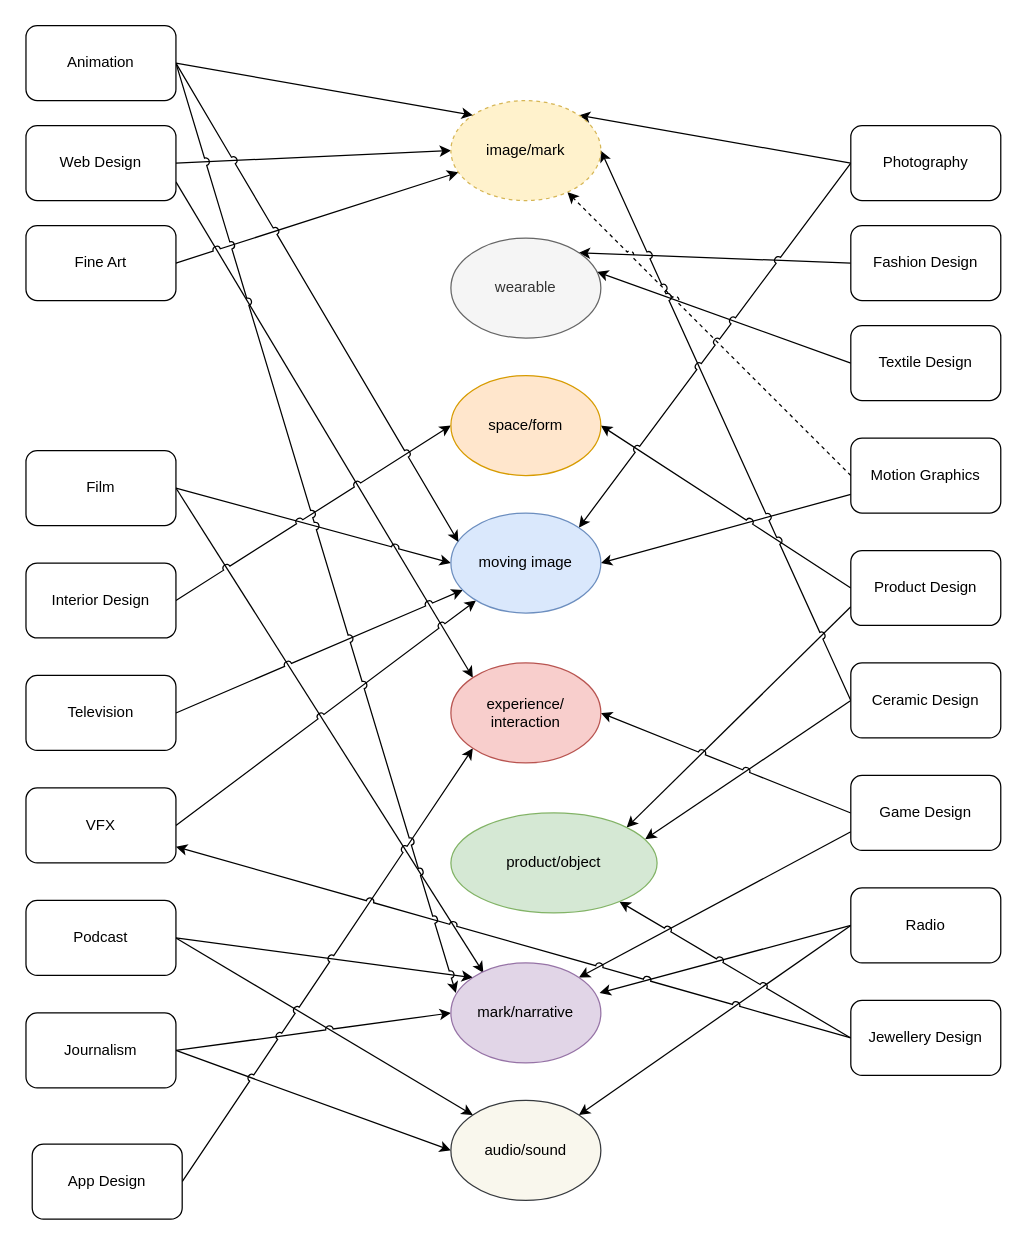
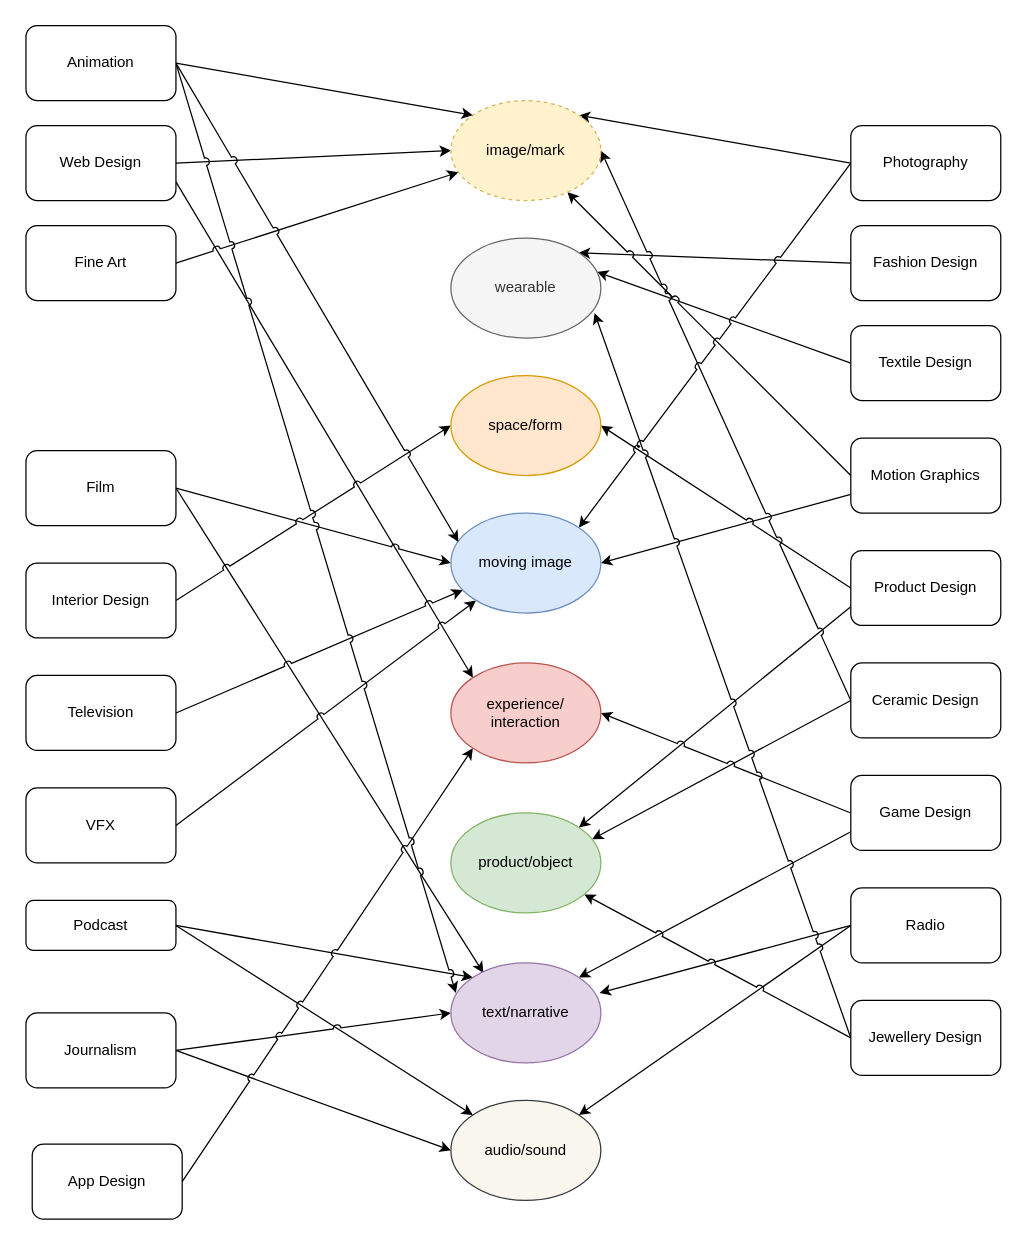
  <mxCell id="0" />
  <mxCell id="1" parent="0" />
  <mxCell id="2" style="rounded=0;orthogonalLoop=1;jettySize=auto;html=1;exitX=1;exitY=0.5;exitDx=0;exitDy=0;entryX=0;entryY=0.5;entryDx=0;entryDy=0;fontSize=12;jumpStyle=arc;" edge="1" parent="1" source="4" target="49"><mxGeometry relative="1" as="geometry" /></mxCell>
  <mxCell id="3" style="edgeStyle=none;rounded=0;orthogonalLoop=1;jettySize=auto;html=1;exitX=1;exitY=0.75;exitDx=0;exitDy=0;entryX=0;entryY=0;entryDx=0;entryDy=0;fontSize=12;jumpStyle=arc;" edge="1" parent="1" source="4" target="53"><mxGeometry relative="1" as="geometry" /></mxCell>
  <mxCell id="4" value="Web Design" style="rounded=1;whiteSpace=wrap;html=1;" vertex="1" parent="1"><mxGeometry x="20" y="100" width="120" height="60" as="geometry" /></mxCell>
  <mxCell id="5" style="edgeStyle=none;rounded=0;orthogonalLoop=1;jettySize=auto;html=1;exitX=1;exitY=0.5;exitDx=0;exitDy=0;fontSize=12;jumpStyle=arc;" edge="1" parent="1" source="6" target="49"><mxGeometry relative="1" as="geometry" /></mxCell>
  <mxCell id="6" value="Fine Art" style="rounded=1;whiteSpace=wrap;html=1;" vertex="1" parent="1"><mxGeometry x="20" y="180" width="120" height="60" as="geometry" /></mxCell>
  <mxCell id="7" style="edgeStyle=none;rounded=0;jumpStyle=arc;orthogonalLoop=1;jettySize=auto;html=1;exitX=1;exitY=0.5;exitDx=0;exitDy=0;entryX=0;entryY=0.5;entryDx=0;entryDy=0;fontSize=12;" edge="1" parent="1" source="9" target="52"><mxGeometry relative="1" as="geometry" /></mxCell>
  <mxCell id="8" style="edgeStyle=none;rounded=0;jumpStyle=arc;orthogonalLoop=1;jettySize=auto;html=1;exitX=1;exitY=0.5;exitDx=0;exitDy=0;entryX=0.217;entryY=0.1;entryDx=0;entryDy=0;entryPerimeter=0;fontSize=12;" edge="1" parent="1" source="9" target="55"><mxGeometry relative="1" as="geometry" /></mxCell>
  <mxCell id="9" value="Film" style="rounded=1;whiteSpace=wrap;html=1;" vertex="1" parent="1"><mxGeometry x="20" y="360" width="120" height="60" as="geometry" /></mxCell>
  <mxCell id="10" style="edgeStyle=none;rounded=0;jumpStyle=arc;orthogonalLoop=1;jettySize=auto;html=1;exitX=1;exitY=0.5;exitDx=0;exitDy=0;entryX=0;entryY=0.5;entryDx=0;entryDy=0;fontSize=12;" edge="1" parent="1" source="11" target="51"><mxGeometry relative="1" as="geometry" /></mxCell>
  <mxCell id="11" value="Interior Design" style="rounded=1;whiteSpace=wrap;html=1;" vertex="1" parent="1"><mxGeometry x="20" y="450" width="120" height="60" as="geometry" /></mxCell>
  <mxCell id="12" style="edgeStyle=none;rounded=0;jumpStyle=arc;orthogonalLoop=1;jettySize=auto;html=1;exitX=1;exitY=0.5;exitDx=0;exitDy=0;fontSize=12;" edge="1" parent="1" source="13" target="52"><mxGeometry relative="1" as="geometry" /></mxCell>
  <mxCell id="13" value="Television" style="rounded=1;whiteSpace=wrap;html=1;" vertex="1" parent="1"><mxGeometry x="20" y="540" width="120" height="60" as="geometry" /></mxCell>
  <mxCell id="14" style="edgeStyle=none;rounded=0;jumpStyle=arc;orthogonalLoop=1;jettySize=auto;html=1;exitX=1;exitY=0.5;exitDx=0;exitDy=0;fontSize=12;" edge="1" parent="1" source="15" target="52"><mxGeometry relative="1" as="geometry" /></mxCell>
  <mxCell id="15" value="VFX" style="rounded=1;whiteSpace=wrap;html=1;" vertex="1" parent="1"><mxGeometry x="20" y="630" width="120" height="60" as="geometry" /></mxCell>
  <mxCell id="16" style="edgeStyle=none;rounded=0;jumpStyle=arc;orthogonalLoop=1;jettySize=auto;html=1;exitX=1;exitY=0.5;exitDx=0;exitDy=0;entryX=0;entryY=0;entryDx=0;entryDy=0;fontSize=12;" edge="1" parent="1" source="18" target="56"><mxGeometry relative="1" as="geometry" /></mxCell>
  <mxCell id="17" style="edgeStyle=none;rounded=0;jumpStyle=arc;orthogonalLoop=1;jettySize=auto;html=1;exitX=1;exitY=0.5;exitDx=0;exitDy=0;entryX=0;entryY=0;entryDx=0;entryDy=0;fontSize=12;" edge="1" parent="1" source="18" target="55"><mxGeometry relative="1" as="geometry" /></mxCell>
- <mxCell id="18" value="Podcast" style="rounded=1;whiteSpace=wrap;html=1;" vertex="1" parent="1"><mxGeometry x="20" y="720" width="120" height="60" as="geometry" /></mxCell>
+ <mxCell id="18" value="Podcast" style="rounded=1;whiteSpace=wrap;html=1;" vertex="1" parent="1"><mxGeometry x="20" y="720" width="120" height="40" as="geometry" /></mxCell>
  <mxCell id="19" style="edgeStyle=none;rounded=0;jumpStyle=arc;orthogonalLoop=1;jettySize=auto;html=1;exitX=1;exitY=0.5;exitDx=0;exitDy=0;entryX=0;entryY=0.5;entryDx=0;entryDy=0;fontSize=12;" edge="1" parent="1" source="21" target="55"><mxGeometry relative="1" as="geometry" /></mxCell>
  <mxCell id="20" style="edgeStyle=none;rounded=0;jumpStyle=arc;orthogonalLoop=1;jettySize=auto;html=1;exitX=1;exitY=0.5;exitDx=0;exitDy=0;entryX=0;entryY=0.5;entryDx=0;entryDy=0;fontSize=12;" edge="1" parent="1" source="21" target="56"><mxGeometry relative="1" as="geometry" /></mxCell>
  <mxCell id="21" value="Journalism" style="rounded=1;whiteSpace=wrap;html=1;" vertex="1" parent="1"><mxGeometry x="20" y="810" width="120" height="60" as="geometry" /></mxCell>
  <mxCell id="22" style="edgeStyle=none;rounded=0;jumpStyle=arc;orthogonalLoop=1;jettySize=auto;html=1;exitX=1;exitY=0.5;exitDx=0;exitDy=0;entryX=0;entryY=1;entryDx=0;entryDy=0;fontSize=12;" edge="1" parent="1" source="23" target="53"><mxGeometry relative="1" as="geometry" /></mxCell>
  <mxCell id="23" value="App Design" style="rounded=1;whiteSpace=wrap;html=1;" vertex="1" parent="1"><mxGeometry x="25" y="915" width="120" height="60" as="geometry" /></mxCell>
  <mxCell id="24" style="edgeStyle=none;rounded=0;jumpStyle=arc;orthogonalLoop=1;jettySize=auto;html=1;exitX=0;exitY=0.5;exitDx=0;exitDy=0;entryX=1;entryY=0;entryDx=0;entryDy=0;fontSize=12;" edge="1" parent="1" source="25" target="50"><mxGeometry relative="1" as="geometry" /></mxCell>
  <mxCell id="25" value="Fashion Design" style="rounded=1;whiteSpace=wrap;html=1;fontSize=12;strokeWidth=1;" vertex="1" parent="1"><mxGeometry x="680" y="180" width="120" height="60" as="geometry" /></mxCell>
  <mxCell id="26" style="edgeStyle=none;rounded=0;jumpStyle=arc;orthogonalLoop=1;jettySize=auto;html=1;exitX=0;exitY=0.5;exitDx=0;exitDy=0;entryX=0.975;entryY=0.338;entryDx=0;entryDy=0;entryPerimeter=0;fontSize=12;" edge="1" parent="1" source="27" target="50"><mxGeometry relative="1" as="geometry" /></mxCell>
  <mxCell id="27" value="Textile Design" style="rounded=1;whiteSpace=wrap;html=1;fontSize=12;strokeWidth=1;" vertex="1" parent="1"><mxGeometry x="680" y="260" width="120" height="60" as="geometry" /></mxCell>
- <mxCell id="28" style="edgeStyle=none;rounded=0;jumpStyle=arc;orthogonalLoop=1;jettySize=auto;html=1;exitX=0;exitY=0.5;exitDx=0;exitDy=0;fontSize=12;dashed=1;" edge="1" parent="1" source="30" target="49"><mxGeometry relative="1" as="geometry" /></mxCell>
+ <mxCell id="28" style="edgeStyle=none;rounded=0;jumpStyle=arc;orthogonalLoop=1;jettySize=auto;html=1;exitX=0;exitY=0.5;exitDx=0;exitDy=0;fontSize=12;" edge="1" parent="1" source="30" target="49"><mxGeometry relative="1" as="geometry" /></mxCell>
  <mxCell id="29" style="edgeStyle=none;rounded=0;jumpStyle=arc;orthogonalLoop=1;jettySize=auto;html=1;exitX=0;exitY=0.75;exitDx=0;exitDy=0;fontSize=12;entryX=1;entryY=0.5;entryDx=0;entryDy=0;" edge="1" parent="1" source="30" target="52"><mxGeometry relative="1" as="geometry" /></mxCell>
  <mxCell id="30" value="Motion Graphics" style="rounded=1;whiteSpace=wrap;html=1;fontSize=12;strokeWidth=1;" vertex="1" parent="1"><mxGeometry x="680" y="350" width="120" height="60" as="geometry" /></mxCell>
  <mxCell id="31" style="edgeStyle=none;rounded=0;jumpStyle=arc;orthogonalLoop=1;jettySize=auto;html=1;exitX=0;exitY=0.5;exitDx=0;exitDy=0;entryX=1;entryY=0.5;entryDx=0;entryDy=0;fontSize=12;" edge="1" parent="1" source="33" target="51"><mxGeometry relative="1" as="geometry" /></mxCell>
  <mxCell id="32" style="edgeStyle=none;rounded=0;jumpStyle=arc;orthogonalLoop=1;jettySize=auto;html=1;exitX=0;exitY=0.75;exitDx=0;exitDy=0;entryX=1;entryY=0;entryDx=0;entryDy=0;fontSize=12;" edge="1" parent="1" source="33" target="54"><mxGeometry relative="1" as="geometry" /></mxCell>
  <mxCell id="33" value="Product Design" style="rounded=1;whiteSpace=wrap;html=1;fontSize=12;strokeWidth=1;" vertex="1" parent="1"><mxGeometry x="680" y="440" width="120" height="60" as="geometry" /></mxCell>
  <mxCell id="34" style="edgeStyle=none;rounded=0;jumpStyle=arc;orthogonalLoop=1;jettySize=auto;html=1;exitX=0;exitY=0.5;exitDx=0;exitDy=0;entryX=0.942;entryY=0.263;entryDx=0;entryDy=0;entryPerimeter=0;fontSize=12;" edge="1" parent="1" source="36" target="54"><mxGeometry relative="1" as="geometry" /></mxCell>
  <mxCell id="35" style="edgeStyle=none;rounded=0;jumpStyle=arc;orthogonalLoop=1;jettySize=auto;html=1;exitX=0;exitY=0.5;exitDx=0;exitDy=0;entryX=1;entryY=0.5;entryDx=0;entryDy=0;fontSize=12;" edge="1" parent="1" source="36" target="49"><mxGeometry relative="1" as="geometry" /></mxCell>
  <mxCell id="36" value="Ceramic Design" style="rounded=1;whiteSpace=wrap;html=1;fontSize=12;strokeWidth=1;" vertex="1" parent="1"><mxGeometry x="680" y="530" width="120" height="60" as="geometry" /></mxCell>
  <mxCell id="37" style="edgeStyle=none;rounded=0;jumpStyle=arc;orthogonalLoop=1;jettySize=auto;html=1;exitX=0;exitY=0.5;exitDx=0;exitDy=0;entryX=1;entryY=0.5;entryDx=0;entryDy=0;fontSize=12;" edge="1" parent="1" source="39" target="53"><mxGeometry relative="1" as="geometry" /></mxCell>
  <mxCell id="38" style="edgeStyle=none;rounded=0;jumpStyle=arc;orthogonalLoop=1;jettySize=auto;html=1;exitX=0;exitY=0.75;exitDx=0;exitDy=0;entryX=1;entryY=0;entryDx=0;entryDy=0;fontSize=12;" edge="1" parent="1" source="39" target="55"><mxGeometry relative="1" as="geometry" /></mxCell>
  <mxCell id="39" value="Game Design" style="rounded=1;whiteSpace=wrap;html=1;fontSize=12;strokeWidth=1;" vertex="1" parent="1"><mxGeometry x="680" y="620" width="120" height="60" as="geometry" /></mxCell>
  <mxCell id="40" style="edgeStyle=none;rounded=0;jumpStyle=arc;orthogonalLoop=1;jettySize=auto;html=1;exitX=0;exitY=0.5;exitDx=0;exitDy=0;entryX=1;entryY=0;entryDx=0;entryDy=0;fontSize=12;" edge="1" parent="1" source="42" target="56"><mxGeometry relative="1" as="geometry" /></mxCell>
  <mxCell id="41" style="edgeStyle=none;rounded=0;jumpStyle=arc;orthogonalLoop=1;jettySize=auto;html=1;exitX=0;exitY=0.5;exitDx=0;exitDy=0;entryX=0.992;entryY=0.3;entryDx=0;entryDy=0;entryPerimeter=0;fontSize=12;" edge="1" parent="1" source="42" target="55"><mxGeometry relative="1" as="geometry" /></mxCell>
  <mxCell id="42" value="Radio" style="rounded=1;whiteSpace=wrap;html=1;fontSize=12;strokeWidth=1;" vertex="1" parent="1"><mxGeometry x="680" y="710" width="120" height="60" as="geometry" /></mxCell>
- <mxCell id="43" style="edgeStyle=none;rounded=0;jumpStyle=arc;orthogonalLoop=1;jettySize=auto;html=1;exitX=0;exitY=0.5;exitDx=0;exitDy=0;fontSize=12;" edge="1" parent="1" source="45" target="15"><mxGeometry relative="1" as="geometry" /></mxCell>
+ <mxCell id="43" style="edgeStyle=none;rounded=0;jumpStyle=arc;orthogonalLoop=1;jettySize=auto;html=1;exitX=0;exitY=0.5;exitDx=0;exitDy=0;entryX=0.958;entryY=0.75;entryDx=0;entryDy=0;entryPerimeter=0;fontSize=12;" edge="1" parent="1" source="45" target="50"><mxGeometry relative="1" as="geometry" /></mxCell>
  <mxCell id="44" style="edgeStyle=none;rounded=0;jumpStyle=arc;orthogonalLoop=1;jettySize=auto;html=1;exitX=0;exitY=0.5;exitDx=0;exitDy=0;fontSize=12;" edge="1" parent="1" source="45" target="54"><mxGeometry relative="1" as="geometry" /></mxCell>
  <mxCell id="45" value="Jewellery Design" style="rounded=1;whiteSpace=wrap;html=1;fontSize=12;strokeWidth=1;" vertex="1" parent="1"><mxGeometry x="680" y="800" width="120" height="60" as="geometry" /></mxCell>
  <mxCell id="46" style="edgeStyle=none;rounded=0;jumpStyle=arc;orthogonalLoop=1;jettySize=auto;html=1;exitX=0;exitY=0.5;exitDx=0;exitDy=0;entryX=1;entryY=0;entryDx=0;entryDy=0;fontSize=12;" edge="1" parent="1" source="48" target="49"><mxGeometry relative="1" as="geometry" /></mxCell>
  <mxCell id="47" style="edgeStyle=none;rounded=0;jumpStyle=arc;orthogonalLoop=1;jettySize=auto;html=1;exitX=0;exitY=0.5;exitDx=0;exitDy=0;entryX=1;entryY=0;entryDx=0;entryDy=0;fontSize=12;" edge="1" parent="1" source="48" target="52"><mxGeometry relative="1" as="geometry" /></mxCell>
  <mxCell id="48" value="Photography" style="rounded=1;whiteSpace=wrap;html=1;fontSize=12;strokeWidth=1;" vertex="1" parent="1"><mxGeometry x="680" y="100" width="120" height="60" as="geometry" /></mxCell>
  <mxCell id="49" value="image/mark" style="ellipse;whiteSpace=wrap;html=1;rounded=1;fontSize=12;strokeWidth=1;fillColor=#fff2cc;strokeColor=#d6b656;dashed=1;" vertex="1" parent="1"><mxGeometry x="360" y="80" width="120" height="80" as="geometry" /></mxCell>
  <mxCell id="50" value="wearable" style="ellipse;whiteSpace=wrap;html=1;rounded=1;fontSize=12;strokeWidth=1;fillColor=#f5f5f5;fontColor=#333333;strokeColor=#666666;" vertex="1" parent="1"><mxGeometry x="360" y="190" width="120" height="80" as="geometry" /></mxCell>
  <mxCell id="51" value="space/form" style="ellipse;whiteSpace=wrap;html=1;rounded=1;fontSize=12;strokeWidth=1;fillColor=#ffe6cc;strokeColor=#d79b00;" vertex="1" parent="1"><mxGeometry x="360" y="300" width="120" height="80" as="geometry" /></mxCell>
  <mxCell id="52" value="moving image" style="ellipse;whiteSpace=wrap;html=1;rounded=1;fontSize=12;strokeWidth=1;fillColor=#dae8fc;strokeColor=#6c8ebf;" vertex="1" parent="1"><mxGeometry x="360" y="410" width="120" height="80" as="geometry" /></mxCell>
  <mxCell id="53" value="experience/&lt;br&gt;interaction" style="ellipse;whiteSpace=wrap;html=1;rounded=1;fontSize=12;strokeWidth=1;fillColor=#f8cecc;strokeColor=#b85450;" vertex="1" parent="1"><mxGeometry x="360" y="530" width="120" height="80" as="geometry" /></mxCell>
- <mxCell id="54" value="product/object" style="ellipse;whiteSpace=wrap;html=1;rounded=1;fontSize=12;strokeWidth=1;fillColor=#d5e8d4;strokeColor=#82b366;" vertex="1" parent="1"><mxGeometry x="360" y="650" width="165" height="80" as="geometry" /></mxCell>
- <mxCell id="55" value="mark/narrative" style="ellipse;whiteSpace=wrap;html=1;rounded=1;fontSize=12;strokeWidth=1;fillColor=#e1d5e7;strokeColor=#9673a6;" vertex="1" parent="1"><mxGeometry x="360" y="770" width="120" height="80" as="geometry" /></mxCell>
+ <mxCell id="54" value="product/object" style="ellipse;whiteSpace=wrap;html=1;rounded=1;fontSize=12;strokeWidth=1;fillColor=#d5e8d4;strokeColor=#82b366;" vertex="1" parent="1"><mxGeometry x="360" y="650" width="120" height="80" as="geometry" /></mxCell>
+ <mxCell id="55" value="text/narrative" style="ellipse;whiteSpace=wrap;html=1;rounded=1;fontSize=12;strokeWidth=1;fillColor=#e1d5e7;strokeColor=#9673a6;" vertex="1" parent="1"><mxGeometry x="360" y="770" width="120" height="80" as="geometry" /></mxCell>
  <mxCell id="56" value="audio/sound" style="ellipse;whiteSpace=wrap;html=1;rounded=1;fontSize=12;strokeWidth=1;fillColor=#f9f7ed;strokeColor=#36393d;" vertex="1" parent="1"><mxGeometry x="360" y="880" width="120" height="80" as="geometry" /></mxCell>
  <mxCell id="57" style="edgeStyle=none;rounded=0;jumpStyle=arc;orthogonalLoop=1;jettySize=auto;html=1;exitX=1;exitY=0.5;exitDx=0;exitDy=0;entryX=0;entryY=0;entryDx=0;entryDy=0;fontSize=12;" edge="1" parent="1" source="60" target="49"><mxGeometry relative="1" as="geometry" /></mxCell>
  <mxCell id="58" style="rounded=0;jumpStyle=arc;orthogonalLoop=1;jettySize=auto;html=1;exitX=1;exitY=0.5;exitDx=0;exitDy=0;entryX=0.05;entryY=0.288;entryDx=0;entryDy=0;entryPerimeter=0;fontSize=12;" edge="1" parent="1" source="60" target="52"><mxGeometry relative="1" as="geometry" /></mxCell>
  <mxCell id="59" style="edgeStyle=none;rounded=0;jumpStyle=arc;orthogonalLoop=1;jettySize=auto;html=1;exitX=1;exitY=0.5;exitDx=0;exitDy=0;entryX=0.033;entryY=0.3;entryDx=0;entryDy=0;entryPerimeter=0;fontSize=12;" edge="1" parent="1" source="60" target="55"><mxGeometry relative="1" as="geometry" /></mxCell>
  <mxCell id="60" value="Animation" style="rounded=1;whiteSpace=wrap;html=1;fontSize=12;strokeWidth=1;" vertex="1" parent="1"><mxGeometry x="20" y="20" width="120" height="60" as="geometry" /></mxCell>
